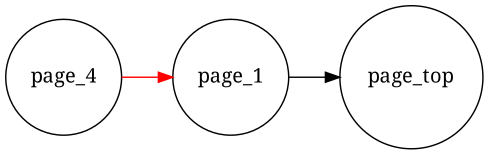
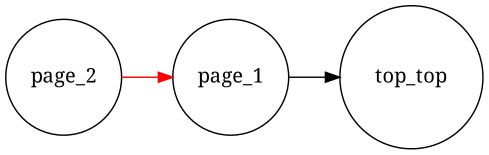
  digraph {
    fontname="Noto Serif"
    rankdir=LR
    node [fontname="Noto Serif" shape=circle]
    edge [fontname="Noto Serif"]
-   page_2 [label=page_4]
+   page_2
    page_1
-   page_top
+   page_top [label=top_top]
    page_2 -> page_1 [color=red]
    page_1 -> page_top
  }
